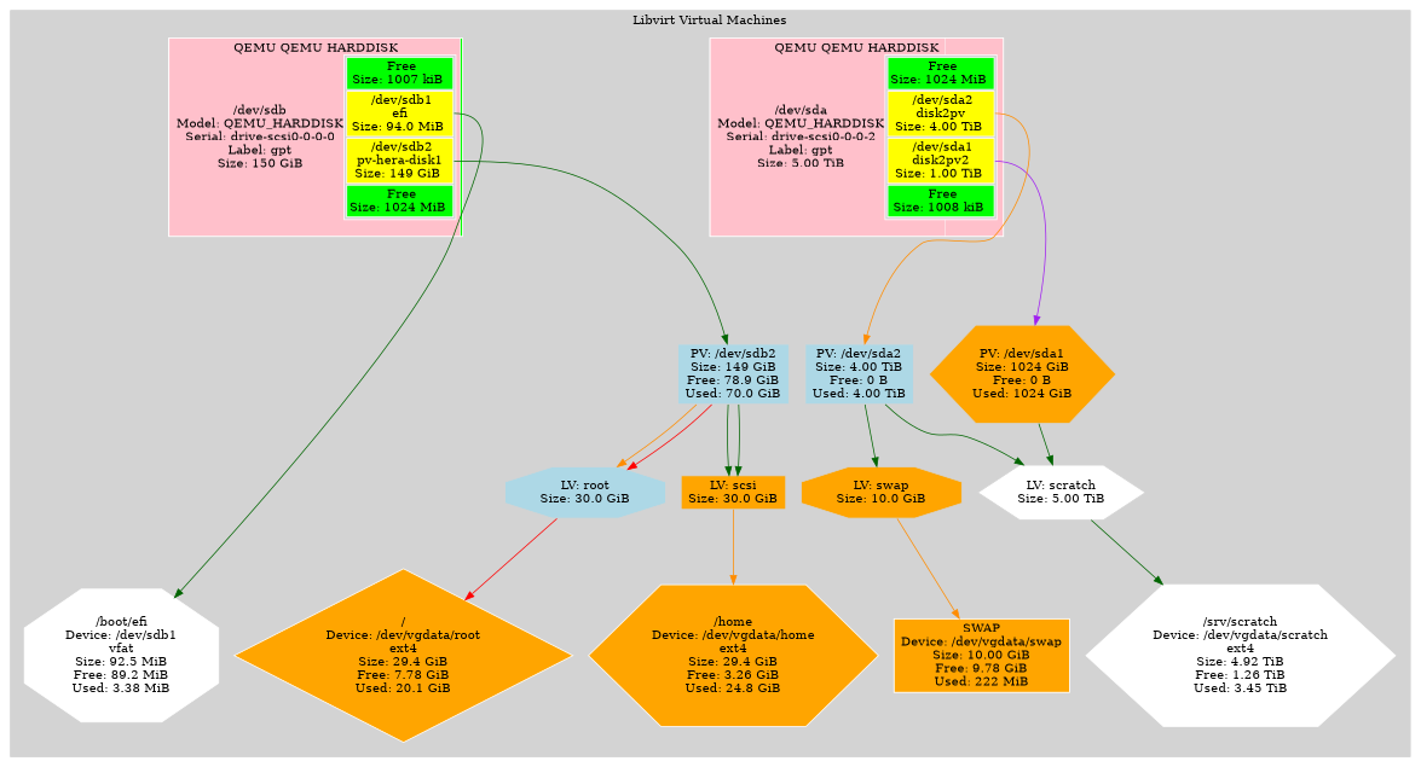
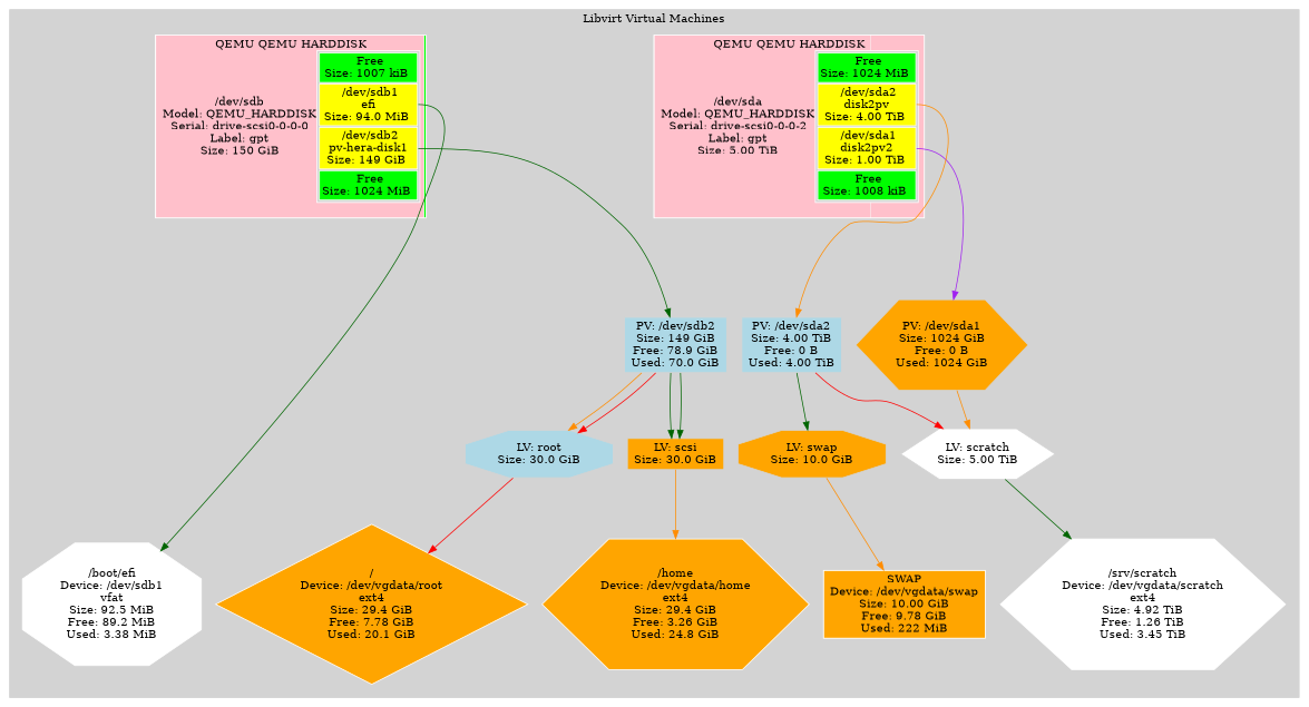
  digraph {
    rankdir=TB
    node [color=white fillcolor=orange shape=hexagon style="striped,filled"]
    edge [color=darkgreen]
    n1 [fillcolor="green;0.000195:pink;0.799804:pink;0.200000:green;0.000000" label=<<TABLE BORDER="0" CELLPADDING="0" CELLSPACING="0"> 						<TR> <TD COLSPAN="2">QEMU QEMU HARDDISK</TD> </TR><TR><TD >/dev/sda<BR/>Model: QEMU_HARDDISK<BR/>Serial: drive-scsi0-0-0-2<BR/>Label: gpt<BR/>Size: 5.00 TiB</TD>    <TD BGCOLOR="lightgrey"> 						<TABLE > 							<TR> 								<TD bgcolor="green"> 								Free<BR/>Size: 1024 MiB 								</TD> 							</TR> 							<TR> 								<TD PORT="2" BGCOLOR="yellow"> 								/dev/sda2<BR/>disk2pv<BR/>Size: 4.00 TiB 								</TD> 							</TR> 							<TR> 								<TD PORT="1" BGCOLOR="yellow"> 								/dev/sda1<BR/>disk2pv2<BR/>Size: 1.00 TiB 								</TD> 							</TR> 							<TR> 								<TD bgcolor="green"> 								Free<BR/>Size: 1008 kiB 								</TD> 							</TR> 						</TABLE> 						</TD> </TR><TR> <TD COLSPAN="2"> </TD> </TR> 					</TABLE> 				> shape=rectangle style=striped]
    n2 [fillcolor="green;0.000006:pink;0.000612:pink;0.992715:green;0.006667" label=<<TABLE BORDER="0" CELLPADDING="0" CELLSPACING="0"> 						<TR> <TD COLSPAN="2">QEMU QEMU HARDDISK</TD> </TR><TR><TD >/dev/sdb<BR/>Model: QEMU_HARDDISK<BR/>Serial: drive-scsi0-0-0-0<BR/>Label: gpt<BR/>Size: 150 GiB</TD>    <TD BGCOLOR="lightgrey"> 						<TABLE > 							<TR> 								<TD bgcolor="green"> 								Free<BR/>Size: 1007 kiB 								</TD> 							</TR> 							<TR> 								<TD PORT="1" BGCOLOR="yellow"> 								/dev/sdb1<BR/>efi<BR/>Size: 94.0 MiB 								</TD> 							</TR> 							<TR> 								<TD PORT="2" BGCOLOR="yellow"> 								/dev/sdb2<BR/>pv-hera-disk1<BR/>Size: 149 GiB 								</TD> 							</TR> 							<TR> 								<TD bgcolor="green"> 								Free<BR/>Size: 1024 MiB 								</TD> 							</TR> 						</TABLE> 						</TD> </TR><TR> <TD COLSPAN="2"> </TD> </TR> 					</TABLE> 				> shape=rectangle style=striped]
    n3 [color=lightgrey label="PV: /dev/sda1\nSize: 1024 GiB\nFree: 0 B\nUsed: 1024 GiB"]
    n4 [color=lightgrey fillcolor=lightblue label="PV: /dev/sda2\nSize: 4.00 TiB\nFree: 0 B\nUsed: 4.00 TiB" shape=box]
    n5 [color=lightgrey fillcolor=lightblue label="PV: /dev/sdb2\nSize: 149 GiB\nFree: 78.9 GiB\nUsed: 70.0 GiB" shape=box]
    n6 [color=lightgrey label="LV: scsi\nSize: 30.0 GiB" shape=box style=filled]
    n7 [color=lightgrey fillcolor=lightblue label="LV: root\nSize: 30.0 GiB" shape=octagon style=filled]
    n8 [color=lightgrey fillcolor=white label="LV: scratch\nSize: 5.00 TiB" style=filled]
    n9 [color=lightgrey label="LV: swap\nSize: 10.0 GiB" shape=octagon style=filled]
    n10 [label="/home\nDevice: /dev/vgdata/home\next4\nSize: 29.4 GiB\nFree: 3.26 GiB\nUsed: 24.8 GiB"]
    n11 [label="/\nDevice: /dev/vgdata/root\next4\nSize: 29.4 GiB\nFree: 7.78 GiB\nUsed: 20.1 GiB" shape=diamond]
    n12 [fillcolor=white label="/srv/scratch\nDevice: /dev/vgdata/scratch\next4\nSize: 4.92 TiB\nFree: 1.26 TiB\nUsed: 3.45 TiB"]
    n13 [fillcolor=white label="/boot/efi\nDevice: /dev/sdb1\nvfat\nSize: 92.5 MiB\nFree: 89.2 MiB\nUsed: 3.38 MiB" shape=octagon]
    n14 [label="SWAP\nDevice: /dev/vgdata/swap\nSize: 10.00 GiB\nFree: 9.78 GiB\nUsed: 222 MiB" shape=box]
    subgraph cluster_1 {
      color=lightgrey
      fillcolor=white
      label="ge95142-vm1"
      style=filled
      subgraph sub_2 {
        color=lightgrey
        fillcolor=white
        label="ge95142-vm1"
        style=filled
        n1
      }
      subgraph sub_3 {
        color=lightgrey
        fillcolor=white
        label="ge95142-vm1"
        style=filled
        n2
      }
      subgraph cluster_4 {
        color=lightgrey
        fillcolor="pink;0.985021.2:green"
        label="LVM: LVM::VG@vgdata\nSize: 5.14 TiB\nFree: 78.9 GiB"
        style=striped
        subgraph cluster_5 {
          color=white
          fillcolor=white
          label="LVM::VG@vgdata's PVs"
          style=striped
          subgraph sub_6 {
            color=white
            fillcolor=white
            label="LVM::VG@vgdata's PVs"
            style=striped
            n3
          }
          subgraph sub_7 {
            color=white
            fillcolor=white
            label="LVM::VG@vgdata's PVs"
            style=striped
            n4
          }
          subgraph sub_8 {
            color=white
            fillcolor=white
            label="LVM::VG@vgdata's PVs"
            style=striped
            n5
          }
        }
        subgraph cluster_9 {
          color=white
          fillcolor=white
          label="LVM::VG@vgdata's LVs"
          style=striped
          subgraph sub_10 {
            color=white
            fillcolor=white
            label="LVM::VG@vgdata's LVs"
            style=striped
            n6
          }
          subgraph sub_11 {
            color=white
            fillcolor=white
            label="LVM::VG@vgdata's LVs"
            style=striped
            n7
          }
          subgraph sub_12 {
            color=white
            fillcolor=white
            label="LVM::VG@vgdata's LVs"
            style=striped
            n8
          }
          subgraph sub_13 {
            color=white
            fillcolor=white
            label="LVM::VG@vgdata's LVs"
            style=striped
            n9
          }
        }
      }
      subgraph cluster_14 {
        color=lightgrey
        fillcolor=lightgrey
        label="Mounted FS and swap"
        style=filled
        subgraph sub_15 {
          color=lightgrey
          fillcolor=lightgrey
          label="Mounted FS and swap"
          style=filled
          n10
        }
        subgraph sub_16 {
          color=lightgrey
          fillcolor=lightgrey
          label="Mounted FS and swap"
          style=filled
          n11
        }
        subgraph sub_17 {
          color=lightgrey
          fillcolor=lightgrey
          label="Mounted FS and swap"
          style=filled
          n12
        }
        subgraph sub_18 {
          color=lightgrey
          fillcolor=lightgrey
          label="Mounted FS and swap"
          style=filled
          n13
        }
        subgraph sub_19 {
          color=lightgrey
          fillcolor=lightgrey
          label="Mounted FS and swap"
          style=filled
          n14
        }
      }
      subgraph cluster_20 {
        color=lightgrey
        fillcolor=lightgrey
        label="Libvirt Virtual Machines"
        style=filled
      }
    }
    n1 -> n3 [color=purple tailport=1]
    n1 -> n4 [color=darkorange tailport=2]
    n2 -> n5 [tailport=2]
    n2 -> n13 [tailport=1]
-   n3 -> n8
-   n4 -> n8
+   n3 -> n8 [color=darkorange]
+   n4 -> n8 [color=red]
    n4 -> n9
    n5 -> n6
    n5 -> n6
    n5 -> n7 [color=darkorange]
    n5 -> n7 [color=red]
    n6 -> n10 [color=darkorange]
    n7 -> n11 [color=red]
    n8 -> n12
    n9 -> n14 [color=darkorange]
  }
